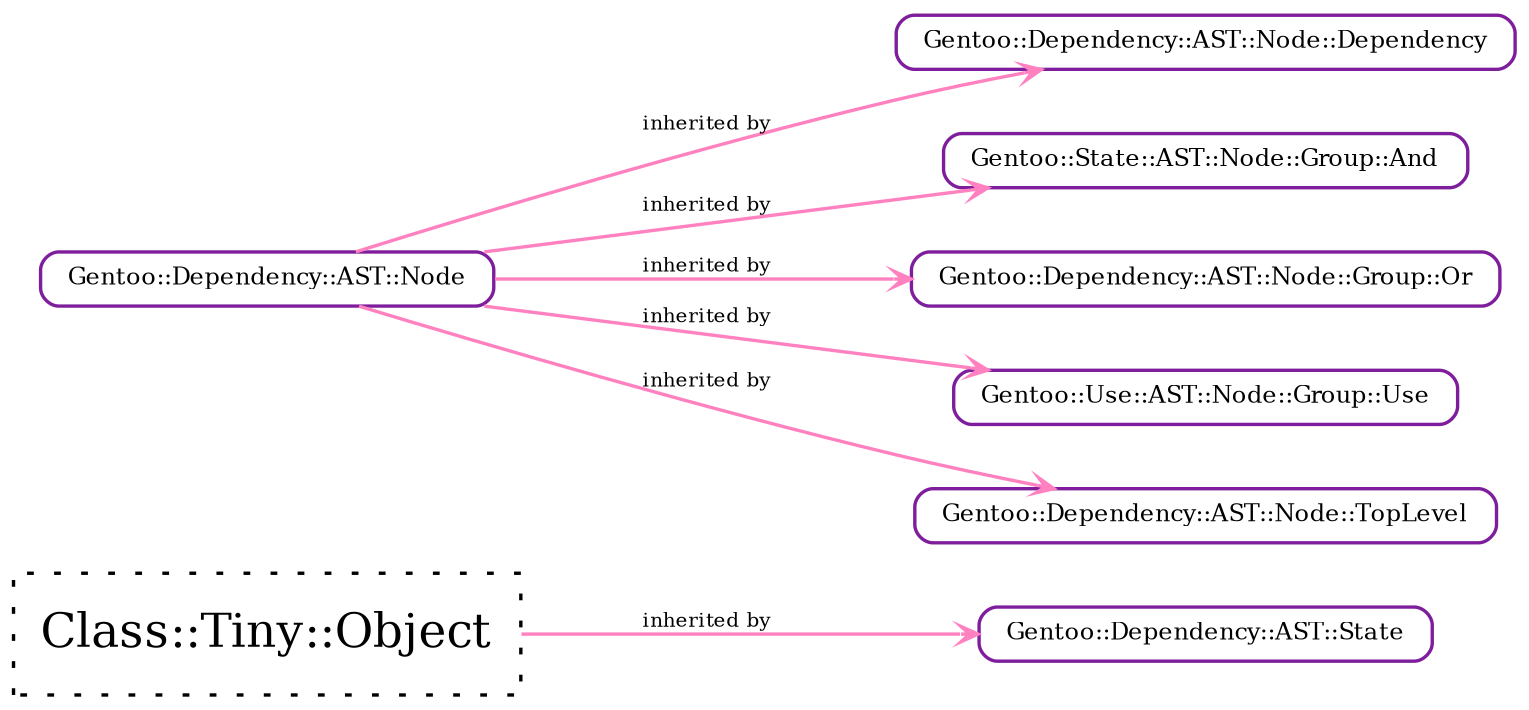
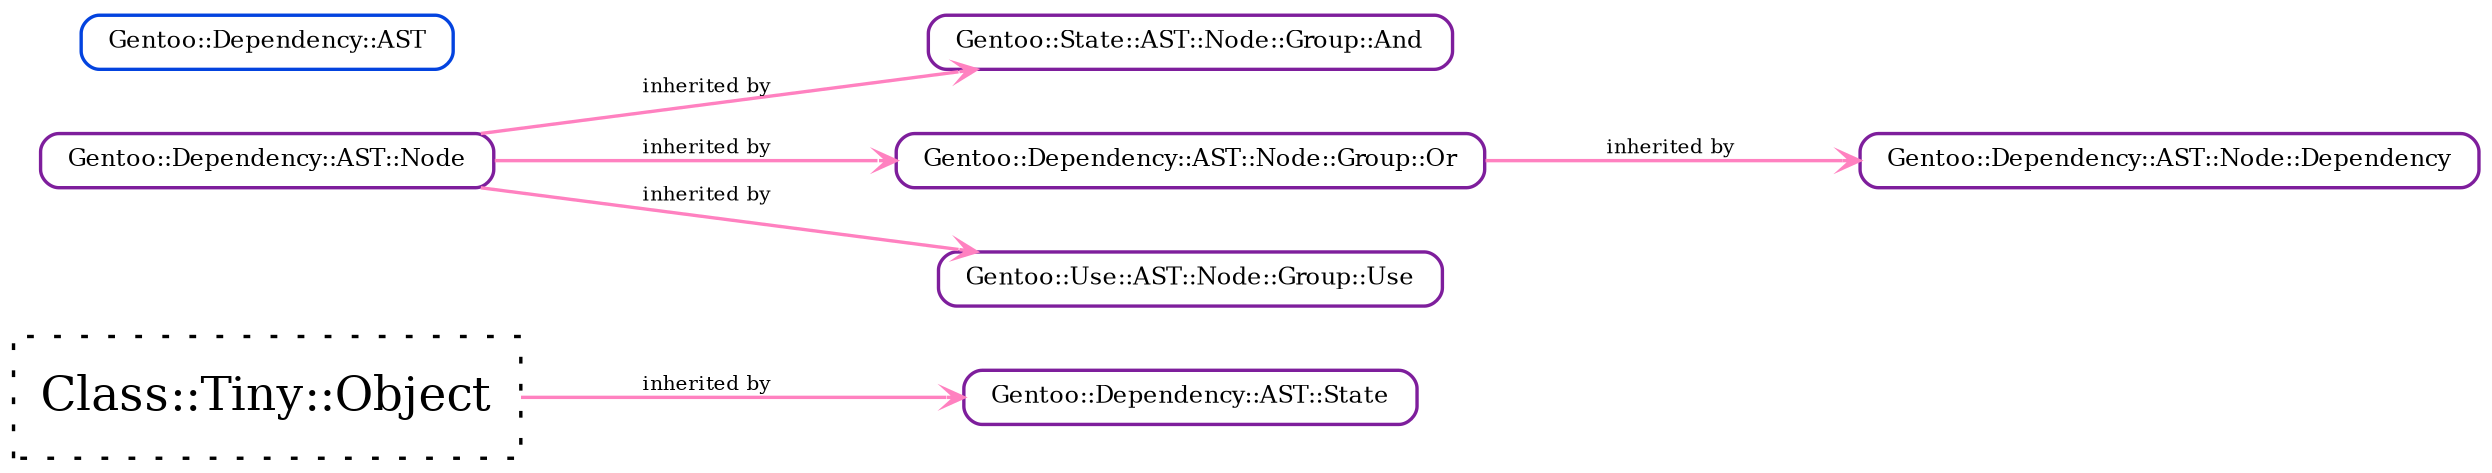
  strict digraph {
    compound=1
    concentrate=1
    rankdir=LR
    ranksep=1
    smoothing=triangle
    splines=spline
    node [shape=Mrecord style=solid color="#7e1e9c" fontsize=7]
    edge [arrowhead=open arrowsize=0.5 color="#ff81c0" dir=forward fontsize=6 headclip=1 minlen=1 samehead=head tailclip=1 weight=10]
    n1 [label="Class::Tiny::Object" shape=record style=dotted color="" fontsize=""]
    n2 [height=0.1 label="Gentoo::Dependency::AST::State"]
    n3 [height=0.1 label="Gentoo::Dependency::AST::Node"]
    n4 [height=0.1 label="Gentoo::Dependency::AST::Node::Dependency"]
    n5 [height=0.1 label="Gentoo::State::AST::Node::Group::And"]
    n6 [height=0.1 label="Gentoo::Dependency::AST::Node::Group::Or"]
    n7 [height=0.1 label="Gentoo::Use::AST::Node::Group::Use"]
-   n8 [height=0.1 label="Gentoo::Dependency::AST::Node::TopLevel"]
+   n9 [color="#0343df" height=0.1 label="Gentoo::Dependency::AST"]
    n1 -> n2 [label="inherited by"]
-   n3 -> n4 [label="inherited by"]
+   n6 -> n4 [label="inherited by"]
    n3 -> n5 [label="inherited by"]
    n3 -> n6 [label="inherited by"]
    n3 -> n7 [label="inherited by"]
-   n3 -> n8 [label="inherited by"]
  }
